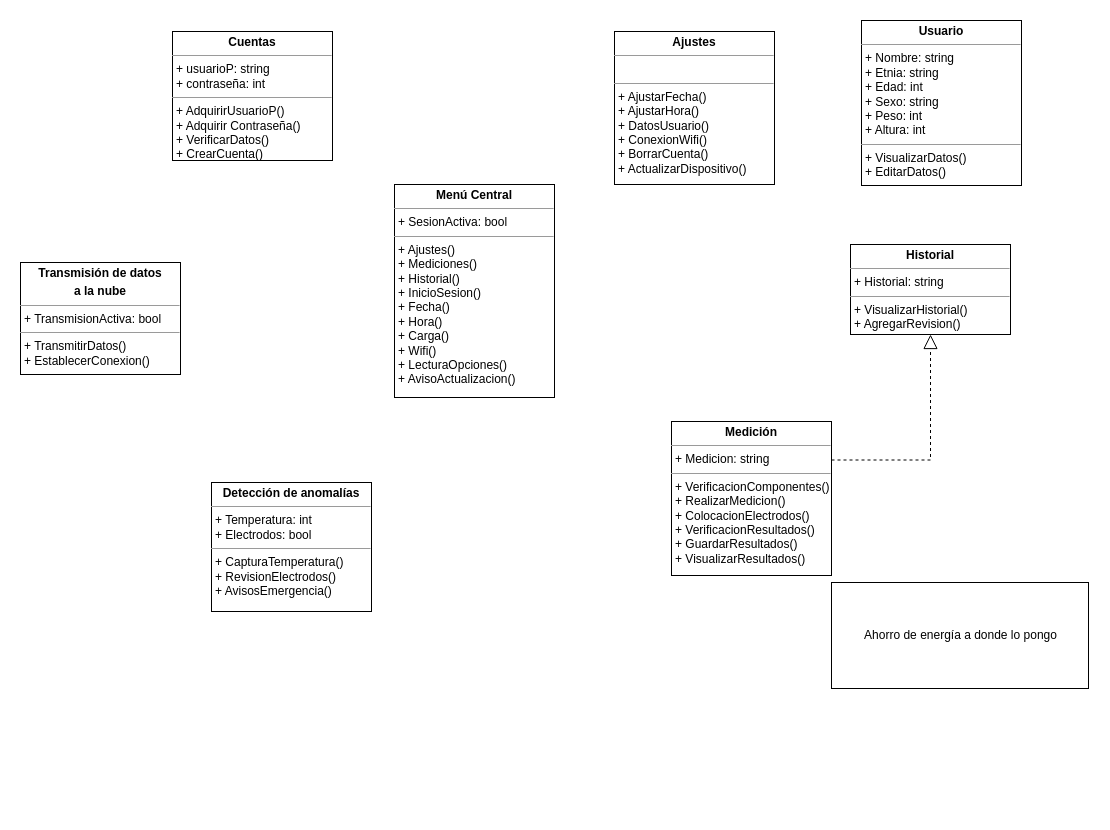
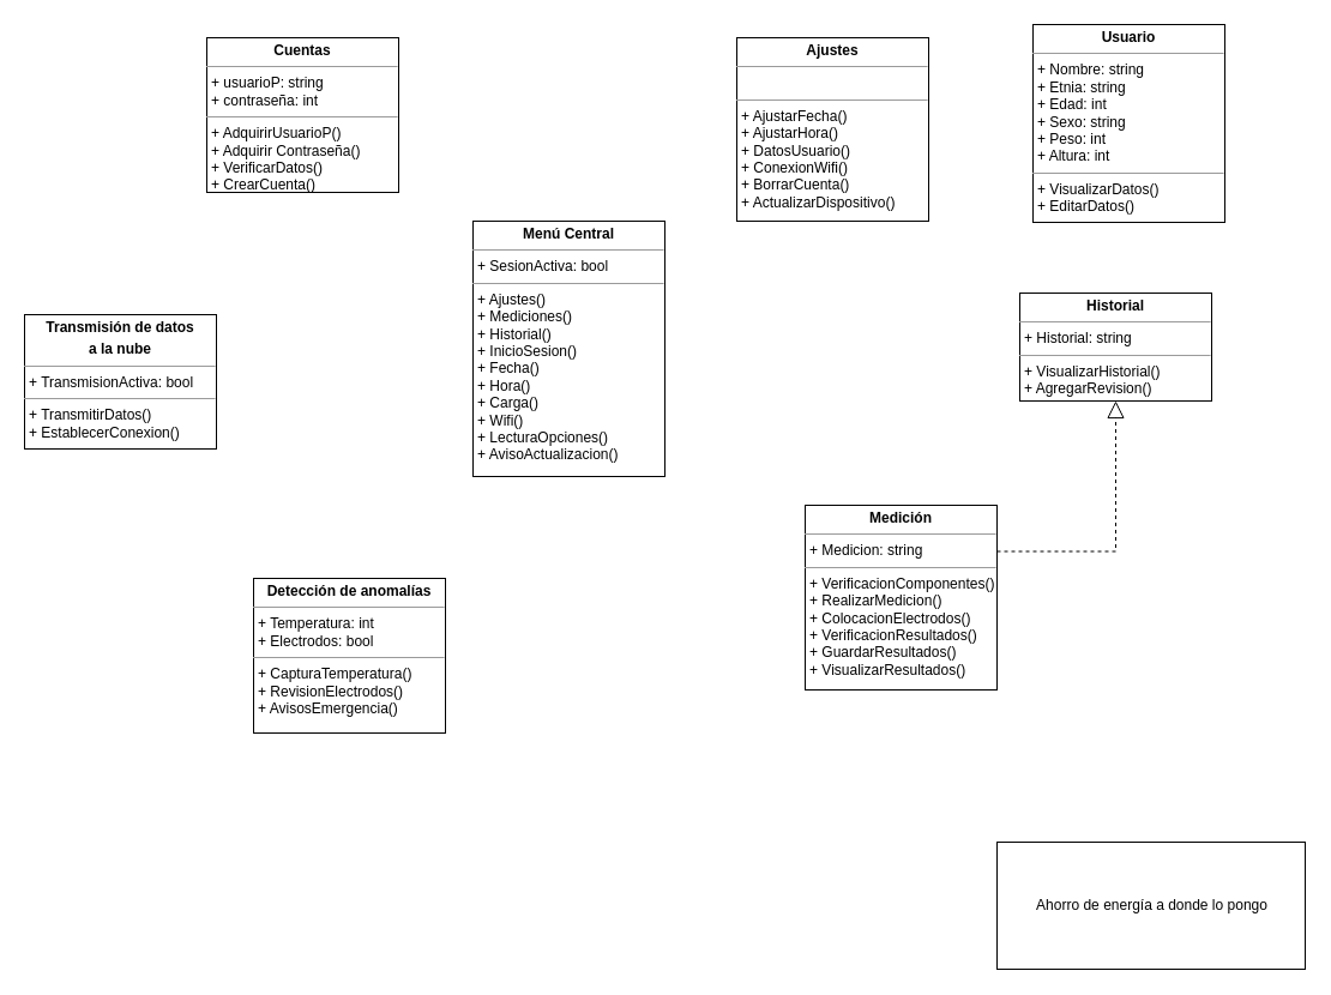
  <mxCell id="0" />
  <mxCell id="1" parent="0" />
  <mxCell id="2" value="&lt;p style=&quot;margin: 0px ; margin-top: 4px ; text-align: center&quot;&gt;&lt;b&gt;Menú Central&lt;/b&gt;&lt;/p&gt;&lt;hr size=&quot;1&quot;&gt;&lt;p style=&quot;margin: 0px ; margin-left: 4px&quot;&gt;+ SesionActiva: bool&lt;/p&gt;&lt;hr size=&quot;1&quot;&gt;&lt;p style=&quot;margin: 0px ; margin-left: 4px&quot;&gt;+ Ajustes()&lt;/p&gt;&lt;p style=&quot;margin: 0px ; margin-left: 4px&quot;&gt;+ Mediciones()&lt;/p&gt;&lt;p style=&quot;margin: 0px ; margin-left: 4px&quot;&gt;+ Historial()&lt;/p&gt;&lt;p style=&quot;margin: 0px ; margin-left: 4px&quot;&gt;+ InicioSesion()&lt;/p&gt;&lt;p style=&quot;margin: 0px ; margin-left: 4px&quot;&gt;+ Fecha()&lt;/p&gt;&lt;p style=&quot;margin: 0px ; margin-left: 4px&quot;&gt;+ Hora()&lt;/p&gt;&lt;p style=&quot;margin: 0px ; margin-left: 4px&quot;&gt;+ Carga()&lt;/p&gt;&lt;p style=&quot;margin: 0px ; margin-left: 4px&quot;&gt;+ Wifi()&lt;/p&gt;&lt;p style=&quot;margin: 0px ; margin-left: 4px&quot;&gt;+ LecturaOpciones()&lt;/p&gt;&lt;p style=&quot;margin: 0px ; margin-left: 4px&quot;&gt;+ AvisoActualizacion()&lt;/p&gt;" style="verticalAlign=top;align=left;overflow=fill;fontSize=12;fontFamily=Helvetica;html=1;" parent="1" vertex="1"><mxGeometry x="394" y="184" width="160" height="213" as="geometry" /></mxCell>
  <mxCell id="3" value="&lt;p style=&quot;margin: 0px ; margin-top: 4px ; text-align: center&quot;&gt;&lt;b&gt;Medición&lt;/b&gt;&lt;/p&gt;&lt;hr size=&quot;1&quot;&gt;&lt;p style=&quot;margin: 0px ; margin-left: 4px&quot;&gt;+ Medicion: string&lt;/p&gt;&lt;hr size=&quot;1&quot;&gt;&lt;p style=&quot;margin: 0px ; margin-left: 4px&quot;&gt;+ VerificacionComponentes()&lt;/p&gt;&lt;p style=&quot;margin: 0px ; margin-left: 4px&quot;&gt;+ RealizarMedicion()&lt;/p&gt;&lt;p style=&quot;margin: 0px ; margin-left: 4px&quot;&gt;+ ColocacionElectrodos()&lt;/p&gt;&lt;p style=&quot;margin: 0px ; margin-left: 4px&quot;&gt;+ VerificacionResultados()&lt;/p&gt;&lt;p style=&quot;margin: 0px ; margin-left: 4px&quot;&gt;+ GuardarResultados()&lt;/p&gt;&lt;p style=&quot;margin: 0px ; margin-left: 4px&quot;&gt;+ VisualizarResultados()&lt;/p&gt;" style="verticalAlign=top;align=left;overflow=fill;fontSize=12;fontFamily=Helvetica;html=1;" parent="1" vertex="1"><mxGeometry x="671" y="421" width="160" height="154" as="geometry" /></mxCell>
  <mxCell id="4" value="&lt;p style=&quot;margin: 0px ; margin-top: 4px ; text-align: center&quot;&gt;&lt;b&gt;Cuentas&lt;/b&gt;&lt;/p&gt;&lt;hr size=&quot;1&quot;&gt;&lt;p style=&quot;margin: 0px ; margin-left: 4px&quot;&gt;+ usuarioP: string&lt;/p&gt;&lt;p style=&quot;margin: 0px ; margin-left: 4px&quot;&gt;+ contraseña: int&lt;/p&gt;&lt;hr size=&quot;1&quot;&gt;&lt;p style=&quot;margin: 0px ; margin-left: 4px&quot;&gt;+ AdquirirUsuarioP()&lt;/p&gt;&lt;p style=&quot;margin: 0px ; margin-left: 4px&quot;&gt;+ Adquirir Contraseña()&lt;/p&gt;&lt;p style=&quot;margin: 0px ; margin-left: 4px&quot;&gt;+ VerificarDatos()&lt;/p&gt;&lt;p style=&quot;margin: 0px ; margin-left: 4px&quot;&gt;+ CrearCuenta()&lt;/p&gt;" style="verticalAlign=top;align=left;overflow=fill;fontSize=12;fontFamily=Helvetica;html=1;" parent="1" vertex="1"><mxGeometry x="172" y="31" width="160" height="129" as="geometry" /></mxCell>
  <mxCell id="5" value="&lt;p style=&quot;margin: 0px ; margin-top: 4px ; text-align: center&quot;&gt;&lt;b&gt;Ajustes&lt;/b&gt;&lt;/p&gt;&lt;hr size=&quot;1&quot;&gt;&lt;p style=&quot;margin: 0px ; margin-left: 4px&quot;&gt;&lt;br&gt;&lt;/p&gt;&lt;hr size=&quot;1&quot;&gt;&lt;p style=&quot;margin: 0px ; margin-left: 4px&quot;&gt;+ AjustarFecha()&lt;/p&gt;&lt;p style=&quot;margin: 0px ; margin-left: 4px&quot;&gt;+ AjustarHora()&lt;/p&gt;&lt;p style=&quot;margin: 0px ; margin-left: 4px&quot;&gt;+ DatosUsuario()&lt;/p&gt;&lt;p style=&quot;margin: 0px ; margin-left: 4px&quot;&gt;+ ConexionWifi()&lt;/p&gt;&lt;p style=&quot;margin: 0px ; margin-left: 4px&quot;&gt;+ BorrarCuenta()&lt;/p&gt;&lt;p style=&quot;margin: 0px ; margin-left: 4px&quot;&gt;+ ActualizarDispositivo()&lt;/p&gt;" style="verticalAlign=top;align=left;overflow=fill;fontSize=12;fontFamily=Helvetica;html=1;" parent="1" vertex="1"><mxGeometry x="614" y="31" width="160" height="153" as="geometry" /></mxCell>
  <mxCell id="6" value="&lt;p style=&quot;margin: 0px ; margin-top: 4px ; text-align: center&quot;&gt;&lt;b&gt;Usuario&lt;/b&gt;&lt;/p&gt;&lt;hr size=&quot;1&quot;&gt;&lt;p style=&quot;margin: 0px ; margin-left: 4px&quot;&gt;+ Nombre: string&lt;/p&gt;&lt;p style=&quot;margin: 0px ; margin-left: 4px&quot;&gt;+ Etnia: string&lt;/p&gt;&lt;p style=&quot;margin: 0px ; margin-left: 4px&quot;&gt;+ Edad: int&lt;/p&gt;&lt;p style=&quot;margin: 0px ; margin-left: 4px&quot;&gt;+ Sexo: string&lt;/p&gt;&lt;p style=&quot;margin: 0px ; margin-left: 4px&quot;&gt;+ Peso: int&lt;/p&gt;&lt;p style=&quot;margin: 0px ; margin-left: 4px&quot;&gt;+ Altura: int&lt;/p&gt;&lt;hr size=&quot;1&quot;&gt;&lt;p style=&quot;margin: 0px ; margin-left: 4px&quot;&gt;+ VisualizarDatos()&lt;br&gt;&lt;/p&gt;&lt;p style=&quot;margin: 0px ; margin-left: 4px&quot;&gt;+ EditarDatos()&lt;/p&gt;&lt;p style=&quot;margin: 0px ; margin-left: 4px&quot;&gt;&lt;br&gt;&lt;/p&gt;" style="verticalAlign=top;align=left;overflow=fill;fontSize=12;fontFamily=Helvetica;html=1;" parent="1" vertex="1"><mxGeometry x="861" y="20" width="160" height="165" as="geometry" /></mxCell>
  <mxCell id="7" value="&lt;p style=&quot;margin: 0px ; margin-top: 4px ; text-align: center&quot;&gt;&lt;b&gt;Historial&lt;/b&gt;&lt;/p&gt;&lt;hr size=&quot;1&quot;&gt;&lt;p style=&quot;margin: 0px ; margin-left: 4px&quot;&gt;+ Historial: string&lt;/p&gt;&lt;hr size=&quot;1&quot;&gt;&lt;p style=&quot;margin: 0px ; margin-left: 4px&quot;&gt;+ VisualizarHistorial()&lt;/p&gt;&lt;p style=&quot;margin: 0px ; margin-left: 4px&quot;&gt;+ AgregarRevision()&lt;/p&gt;" style="verticalAlign=top;align=left;overflow=fill;fontSize=12;fontFamily=Helvetica;html=1;" vertex="1" parent="1"><mxGeometry x="850" y="244" width="160" height="90" as="geometry" /></mxCell>
  <mxCell id="8" value="" style="endArrow=block;dashed=1;endFill=0;endSize=12;html=1;rounded=0;edgeStyle=orthogonalEdgeStyle;exitX=1;exitY=0.25;exitDx=0;exitDy=0;entryX=0.5;entryY=1;entryDx=0;entryDy=0;" edge="1" parent="1" source="3" target="7"><mxGeometry width="160" relative="1" as="geometry"><mxPoint x="863" y="463" as="sourcePoint" /><mxPoint x="1023" y="463" as="targetPoint" /></mxGeometry></mxCell>
  <mxCell id="9" value="&lt;p style=&quot;margin: 0px ; margin-top: 4px ; text-align: center&quot;&gt;&lt;b&gt;Detección de anomalías&lt;/b&gt;&lt;/p&gt;&lt;hr size=&quot;1&quot;&gt;&lt;p style=&quot;margin: 0px ; margin-left: 4px&quot;&gt;+ Temperatura: int&lt;/p&gt;&lt;p style=&quot;margin: 0px ; margin-left: 4px&quot;&gt;+ Electrodos: bool&lt;/p&gt;&lt;hr size=&quot;1&quot;&gt;&lt;p style=&quot;margin: 0px ; margin-left: 4px&quot;&gt;+ CapturaTemperatura()&lt;/p&gt;&lt;p style=&quot;margin: 0px ; margin-left: 4px&quot;&gt;+ RevisionElectrodos()&lt;/p&gt;&lt;p style=&quot;margin: 0px ; margin-left: 4px&quot;&gt;+ AvisosEmergencia()&lt;/p&gt;" style="verticalAlign=top;align=left;overflow=fill;fontSize=12;fontFamily=Helvetica;html=1;" vertex="1" parent="1"><mxGeometry x="211" y="482" width="160" height="129" as="geometry" /></mxCell>
  <mxCell id="10" value="&lt;p style=&quot;margin: 0px ; margin-top: 4px ; text-align: center&quot;&gt;&lt;b&gt;Transmisión de datos&lt;/b&gt;&lt;/p&gt;&lt;p style=&quot;margin: 0px ; margin-top: 4px ; text-align: center&quot;&gt;&lt;b&gt;a la nube&lt;/b&gt;&lt;/p&gt;&lt;hr size=&quot;1&quot;&gt;&lt;p style=&quot;margin: 0px ; margin-left: 4px&quot;&gt;+ TransmisionActiva: bool&lt;/p&gt;&lt;hr size=&quot;1&quot;&gt;&lt;p style=&quot;margin: 0px ; margin-left: 4px&quot;&gt;+ TransmitirDatos()&lt;/p&gt;&lt;p style=&quot;margin: 0px ; margin-left: 4px&quot;&gt;+ EstablecerConexion()&lt;/p&gt;" style="verticalAlign=top;align=left;overflow=fill;fontSize=12;fontFamily=Helvetica;html=1;" vertex="1" parent="1"><mxGeometry x="20" y="262" width="160" height="112" as="geometry" /></mxCell>
- <mxCell id="11" value="Ahorro de energía a donde lo pongo" style="html=1;" vertex="1" parent="1"><mxGeometry x="831" y="582" width="257" height="106" as="geometry" /></mxCell>
+ <mxCell id="11" value="Ahorro de energía a donde lo pongo" style="html=1;" vertex="1" parent="1"><mxGeometry x="831" y="702" width="257" height="106" as="geometry" /></mxCell>
